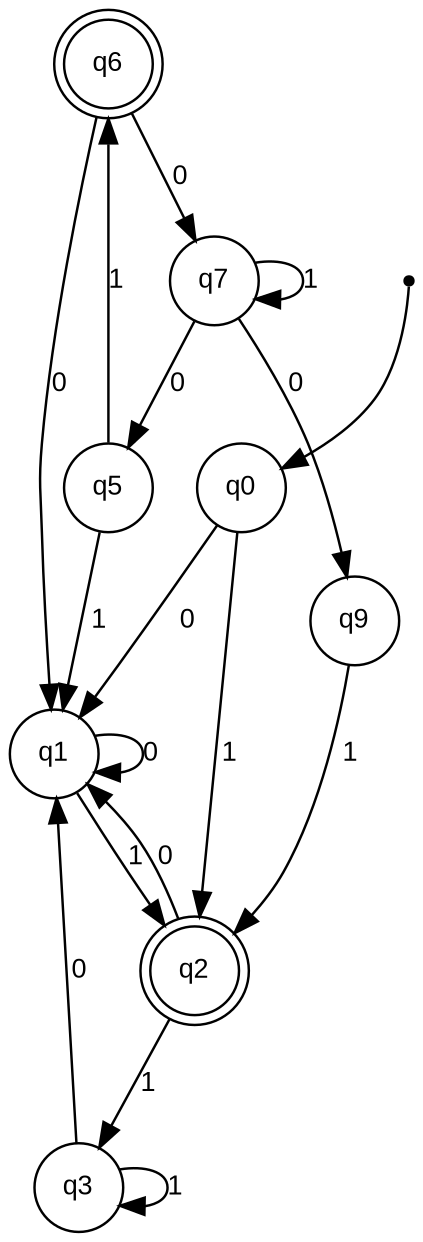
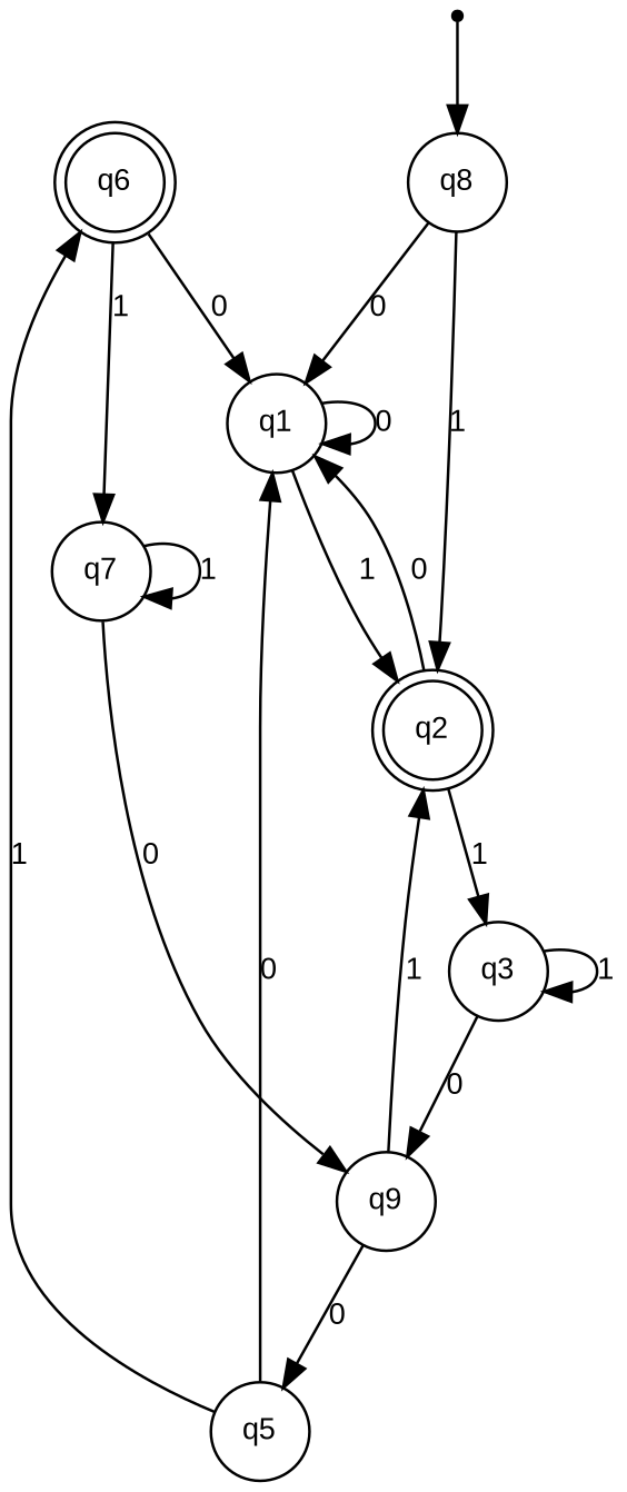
  digraph {
    rankdir=TB
    node [fontname=arial fontsize=11 shape=circle]
    edge [fontname=arial fontsize=11]
    q6 [shape=doublecircle]
    q5
    q1
    q7
    q2 [shape=doublecircle]
    n6 [label=q9]
    start [shape=point]
-   q0
+   q0 [label=q8]
    q3
    q6 -> q1 [label=0]
-   q6 -> q7 [label=0]
+   q6 -> q7 [label=1]
    q5 -> q6 [label=1]
-   q5 -> q1 [label=1]
+   q5 -> q1 [label=0]
    q1 -> q1 [label=0]
    q1 -> q2 [label=1]
    q7 -> q7 [label=1]
    q7 -> n6 [label=0]
    q2 -> q1 [label=0]
    q2 -> q3 [label=1]
-   q7 -> q5 [label=0]
+   n6 -> q5 [label=0]
    n6 -> q2 [label=1]
    start -> q0
    q0 -> q1 [label=0]
    q0 -> q2 [label=1]
-   q3 -> q1 [label=0]
+   q3 -> n6 [label=0]
    q3 -> q3 [label=1]
  }
